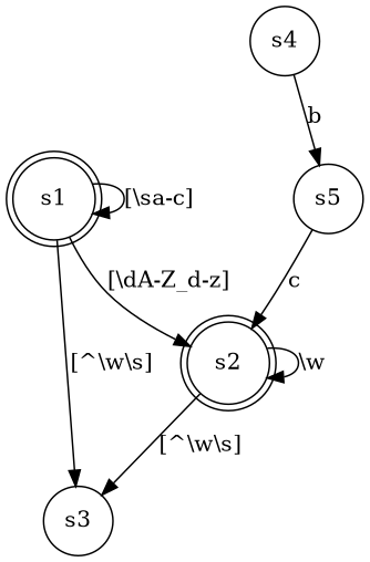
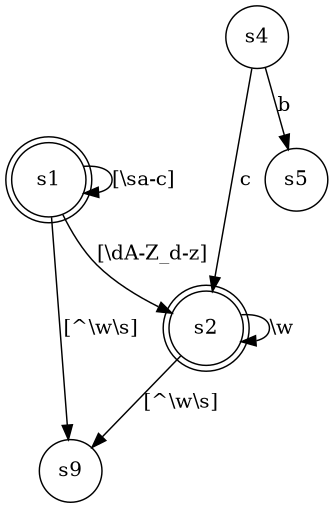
  digraph {
    rankdir=TB
    node [shape=circle]
    s1 [shape=doublecircle]
    s2 [shape=doublecircle]
-   s3
+   s3 [label=s9]
    s4
    s5
    s1 -> s1 [label="[\\sa-c]"]
    s1 -> s2 [label="[\\dA-Z_d-z]"]
    s1 -> s3 [label="[^\\w\\s]"]
    s2 -> s2 [label="\\w"]
    s2 -> s3 [label="[^\\w\\s]"]
    s4 -> s5 [label=b]
-   s5 -> s2 [label=c]
+   s4 -> s2 [label=c]
  }
